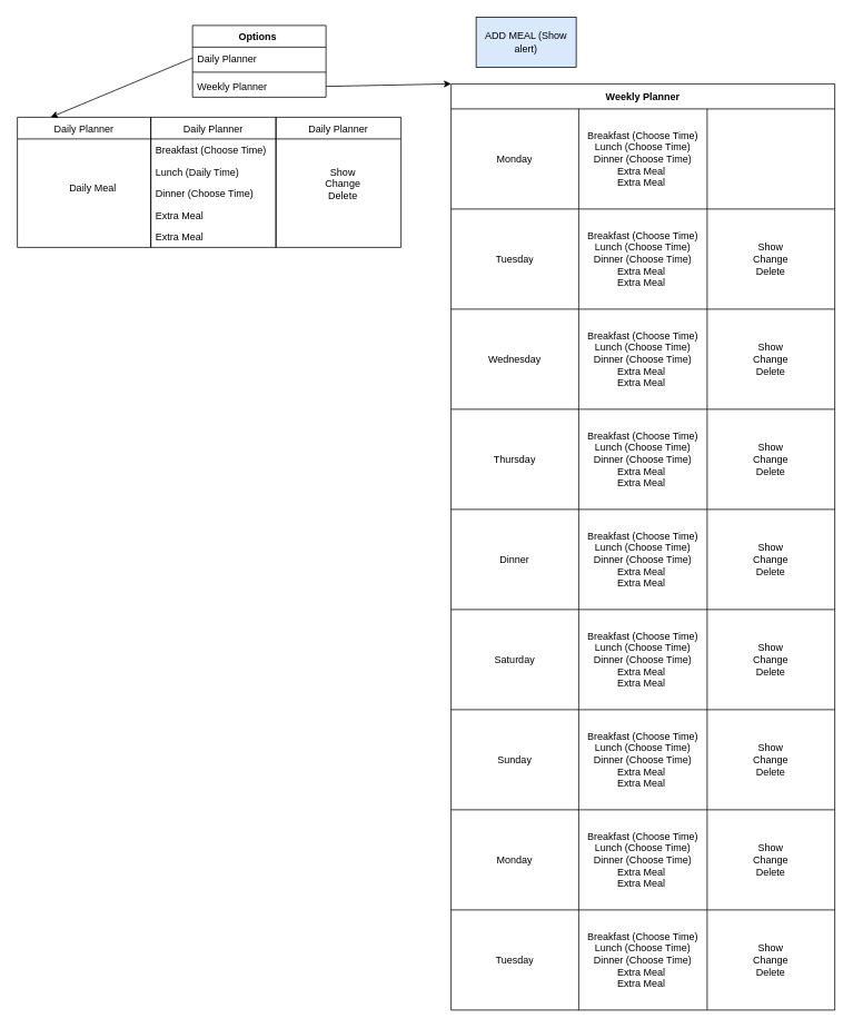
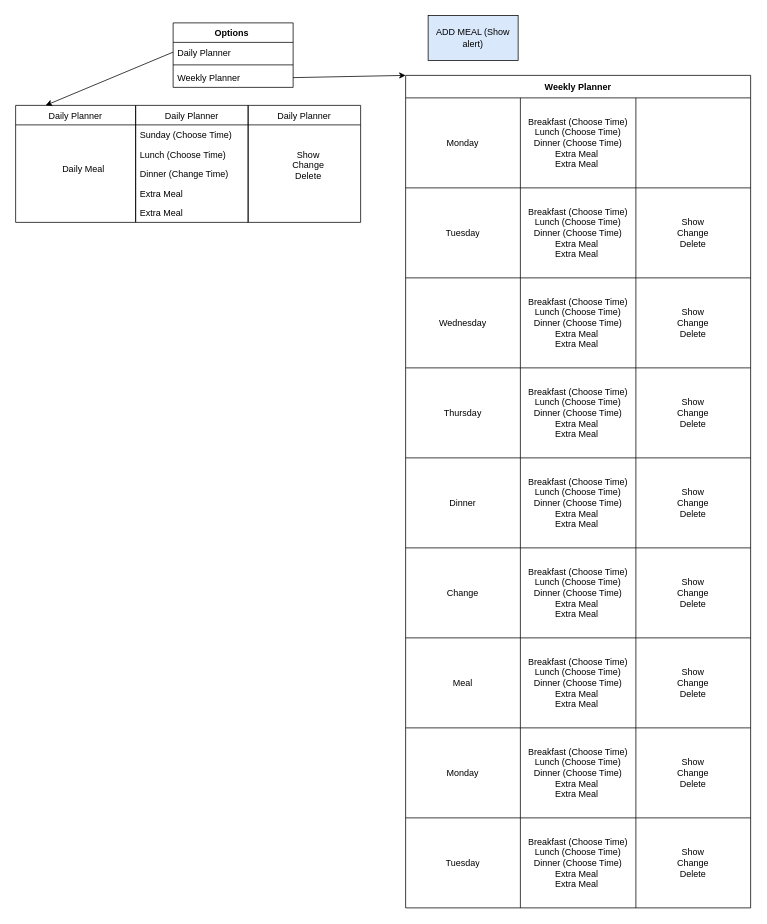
  <mxCell id="0" />
  <mxCell id="1" parent="0" />
  <mxCell id="2" value="Weekly Planner" style="shape=table;startSize=30;container=1;collapsible=0;childLayout=tableLayout;fontStyle=1;align=center;" vertex="1" parent="1"><mxGeometry x="540" y="100" width="460" height="1110" as="geometry" /></mxCell>
  <mxCell id="3" value="" style="shape=tableRow;horizontal=0;startSize=0;swimlaneHead=0;swimlaneBody=0;top=0;left=0;bottom=0;right=0;collapsible=0;dropTarget=0;fillColor=none;points=[[0,0.5],[1,0.5]];portConstraint=eastwest;" vertex="1" parent="2"><mxGeometry y="30" width="460" height="120" as="geometry" /></mxCell>
  <mxCell id="4" value="Monday" style="shape=partialRectangle;html=1;whiteSpace=wrap;connectable=0;fillColor=none;top=0;left=0;bottom=0;right=0;overflow=hidden;" vertex="1" parent="3"><mxGeometry width="153" height="120" as="geometry"><mxRectangle width="153" height="120" as="alternateBounds" /></mxGeometry></mxCell>
  <mxCell id="5" value="&lt;span style=&quot;text-align: left;&quot;&gt;Breakfast (Choose Time)&lt;br&gt;&lt;/span&gt;&lt;span style=&quot;text-align: left;&quot;&gt;Lunch (Choose Time)&lt;br&gt;&lt;/span&gt;&lt;span style=&quot;text-align: left;&quot;&gt;Dinner (Choose Time)&lt;br&gt;&lt;/span&gt;&lt;span style=&quot;text-align: left;&quot;&gt;Extra Meal&amp;nbsp;&lt;br&gt;&lt;/span&gt;&lt;span style=&quot;text-align: left;&quot;&gt;Extra Meal&amp;nbsp;&lt;/span&gt;&lt;span style=&quot;text-align: left;&quot;&gt;&lt;br&gt;&lt;/span&gt;" style="shape=partialRectangle;html=1;whiteSpace=wrap;connectable=0;fillColor=none;top=0;left=0;bottom=0;right=0;overflow=hidden;" vertex="1" parent="3"><mxGeometry x="153" width="154" height="120" as="geometry"><mxRectangle width="154" height="120" as="alternateBounds" /></mxGeometry></mxCell>
  <mxCell id="6" value="" style="shape=partialRectangle;html=1;whiteSpace=wrap;connectable=0;fillColor=none;top=0;left=0;bottom=0;right=0;overflow=hidden;" vertex="1" parent="3"><mxGeometry x="307" width="153" height="120" as="geometry"><mxRectangle width="153" height="120" as="alternateBounds" /></mxGeometry></mxCell>
  <mxCell id="7" value="" style="shape=tableRow;horizontal=0;startSize=0;swimlaneHead=0;swimlaneBody=0;top=0;left=0;bottom=0;right=0;collapsible=0;dropTarget=0;fillColor=none;points=[[0,0.5],[1,0.5]];portConstraint=eastwest;" vertex="1" parent="2"><mxGeometry y="150" width="460" height="120" as="geometry" /></mxCell>
  <mxCell id="8" value="Tuesday" style="shape=partialRectangle;html=1;whiteSpace=wrap;connectable=0;fillColor=none;top=0;left=0;bottom=0;right=0;overflow=hidden;" vertex="1" parent="7"><mxGeometry width="153" height="120" as="geometry"><mxRectangle width="153" height="120" as="alternateBounds" /></mxGeometry></mxCell>
  <mxCell id="9" value="&lt;span style=&quot;text-align: left;&quot;&gt;Breakfast (Choose Time)&lt;br&gt;&lt;/span&gt;&lt;span style=&quot;text-align: left;&quot;&gt;Lunch (Choose Time)&lt;br&gt;&lt;/span&gt;&lt;span style=&quot;text-align: left;&quot;&gt;Dinner (Choose Time)&lt;br&gt;&lt;/span&gt;&lt;span style=&quot;text-align: left;&quot;&gt;Extra Meal&amp;nbsp;&lt;br&gt;&lt;/span&gt;&lt;span style=&quot;text-align: left;&quot;&gt;Extra Meal&amp;nbsp;&lt;/span&gt;" style="shape=partialRectangle;html=1;whiteSpace=wrap;connectable=0;fillColor=none;top=0;left=0;bottom=0;right=0;overflow=hidden;" vertex="1" parent="7"><mxGeometry x="153" width="154" height="120" as="geometry"><mxRectangle width="154" height="120" as="alternateBounds" /></mxGeometry></mxCell>
  <mxCell id="10" value="Show&lt;br&gt;Change&lt;br&gt;Delete" style="shape=partialRectangle;html=1;whiteSpace=wrap;connectable=0;fillColor=none;top=0;left=0;bottom=0;right=0;overflow=hidden;" vertex="1" parent="7"><mxGeometry x="307" width="153" height="120" as="geometry"><mxRectangle width="153" height="120" as="alternateBounds" /></mxGeometry></mxCell>
  <mxCell id="11" value="" style="shape=tableRow;horizontal=0;startSize=0;swimlaneHead=0;swimlaneBody=0;top=0;left=0;bottom=0;right=0;collapsible=0;dropTarget=0;fillColor=none;points=[[0,0.5],[1,0.5]];portConstraint=eastwest;" vertex="1" parent="2"><mxGeometry y="270" width="460" height="120" as="geometry" /></mxCell>
  <mxCell id="12" value="Wednesday" style="shape=partialRectangle;html=1;whiteSpace=wrap;connectable=0;fillColor=none;top=0;left=0;bottom=0;right=0;overflow=hidden;" vertex="1" parent="11"><mxGeometry width="153" height="120" as="geometry"><mxRectangle width="153" height="120" as="alternateBounds" /></mxGeometry></mxCell>
  <mxCell id="13" value="&lt;span style=&quot;text-align: left;&quot;&gt;Breakfast (Choose Time)&lt;br&gt;&lt;/span&gt;&lt;span style=&quot;text-align: left;&quot;&gt;Lunch (Choose Time)&lt;br&gt;&lt;/span&gt;&lt;span style=&quot;text-align: left;&quot;&gt;Dinner (Choose Time)&lt;br&gt;&lt;/span&gt;&lt;span style=&quot;text-align: left;&quot;&gt;Extra Meal&amp;nbsp;&lt;br&gt;&lt;/span&gt;&lt;span style=&quot;text-align: left;&quot;&gt;Extra Meal&amp;nbsp;&lt;/span&gt;" style="shape=partialRectangle;html=1;whiteSpace=wrap;connectable=0;fillColor=none;top=0;left=0;bottom=0;right=0;overflow=hidden;" vertex="1" parent="11"><mxGeometry x="153" width="154" height="120" as="geometry"><mxRectangle width="154" height="120" as="alternateBounds" /></mxGeometry></mxCell>
  <mxCell id="14" value="Show&lt;br&gt;Change&lt;br&gt;Delete" style="shape=partialRectangle;html=1;whiteSpace=wrap;connectable=0;fillColor=none;top=0;left=0;bottom=0;right=0;overflow=hidden;" vertex="1" parent="11"><mxGeometry x="307" width="153" height="120" as="geometry"><mxRectangle width="153" height="120" as="alternateBounds" /></mxGeometry></mxCell>
  <mxCell id="15" value="" style="shape=tableRow;horizontal=0;startSize=0;swimlaneHead=0;swimlaneBody=0;top=0;left=0;bottom=0;right=0;collapsible=0;dropTarget=0;fillColor=none;points=[[0,0.5],[1,0.5]];portConstraint=eastwest;" vertex="1" parent="2"><mxGeometry y="390" width="460" height="120" as="geometry" /></mxCell>
  <mxCell id="16" value="Thursday" style="shape=partialRectangle;html=1;whiteSpace=wrap;connectable=0;fillColor=none;top=0;left=0;bottom=0;right=0;overflow=hidden;" vertex="1" parent="15"><mxGeometry width="153" height="120" as="geometry"><mxRectangle width="153" height="120" as="alternateBounds" /></mxGeometry></mxCell>
  <mxCell id="17" value="&lt;span style=&quot;text-align: left;&quot;&gt;Breakfast (Choose Time)&lt;br&gt;&lt;/span&gt;&lt;span style=&quot;text-align: left;&quot;&gt;Lunch (Choose Time)&lt;br&gt;&lt;/span&gt;&lt;span style=&quot;text-align: left;&quot;&gt;Dinner (Choose Time)&lt;br&gt;&lt;/span&gt;&lt;span style=&quot;text-align: left;&quot;&gt;Extra Meal&amp;nbsp;&lt;br&gt;&lt;/span&gt;&lt;span style=&quot;text-align: left;&quot;&gt;Extra Meal&amp;nbsp;&lt;/span&gt;" style="shape=partialRectangle;html=1;whiteSpace=wrap;connectable=0;fillColor=none;top=0;left=0;bottom=0;right=0;overflow=hidden;" vertex="1" parent="15"><mxGeometry x="153" width="154" height="120" as="geometry"><mxRectangle width="154" height="120" as="alternateBounds" /></mxGeometry></mxCell>
  <mxCell id="18" value="Show&lt;br&gt;Change&lt;br&gt;Delete" style="shape=partialRectangle;html=1;whiteSpace=wrap;connectable=0;fillColor=none;top=0;left=0;bottom=0;right=0;overflow=hidden;" vertex="1" parent="15"><mxGeometry x="307" width="153" height="120" as="geometry"><mxRectangle width="153" height="120" as="alternateBounds" /></mxGeometry></mxCell>
  <mxCell id="19" value="" style="shape=tableRow;horizontal=0;startSize=0;swimlaneHead=0;swimlaneBody=0;top=0;left=0;bottom=0;right=0;collapsible=0;dropTarget=0;fillColor=none;points=[[0,0.5],[1,0.5]];portConstraint=eastwest;" vertex="1" parent="2"><mxGeometry y="510" width="460" height="120" as="geometry" /></mxCell>
  <mxCell id="20" value="Dinner" style="shape=partialRectangle;html=1;whiteSpace=wrap;connectable=0;fillColor=none;top=0;left=0;bottom=0;right=0;overflow=hidden;" vertex="1" parent="19"><mxGeometry width="153" height="120" as="geometry"><mxRectangle width="153" height="120" as="alternateBounds" /></mxGeometry></mxCell>
  <mxCell id="21" value="&lt;span style=&quot;text-align: left;&quot;&gt;Breakfast (Choose Time)&lt;br&gt;&lt;/span&gt;&lt;span style=&quot;text-align: left;&quot;&gt;Lunch (Choose Time)&lt;br&gt;&lt;/span&gt;&lt;span style=&quot;text-align: left;&quot;&gt;Dinner (Choose Time)&lt;br&gt;&lt;/span&gt;&lt;span style=&quot;text-align: left;&quot;&gt;Extra Meal&amp;nbsp;&lt;br&gt;&lt;/span&gt;&lt;span style=&quot;text-align: left;&quot;&gt;Extra Meal&amp;nbsp;&lt;/span&gt;" style="shape=partialRectangle;html=1;whiteSpace=wrap;connectable=0;fillColor=none;top=0;left=0;bottom=0;right=0;overflow=hidden;" vertex="1" parent="19"><mxGeometry x="153" width="154" height="120" as="geometry"><mxRectangle width="154" height="120" as="alternateBounds" /></mxGeometry></mxCell>
  <mxCell id="22" value="Show&lt;br&gt;Change&lt;br&gt;Delete" style="shape=partialRectangle;html=1;whiteSpace=wrap;connectable=0;fillColor=none;top=0;left=0;bottom=0;right=0;overflow=hidden;" vertex="1" parent="19"><mxGeometry x="307" width="153" height="120" as="geometry"><mxRectangle width="153" height="120" as="alternateBounds" /></mxGeometry></mxCell>
  <mxCell id="23" value="" style="shape=tableRow;horizontal=0;startSize=0;swimlaneHead=0;swimlaneBody=0;top=0;left=0;bottom=0;right=0;collapsible=0;dropTarget=0;fillColor=none;points=[[0,0.5],[1,0.5]];portConstraint=eastwest;" vertex="1" parent="2"><mxGeometry y="630" width="460" height="120" as="geometry" /></mxCell>
- <mxCell id="24" value="Saturday" style="shape=partialRectangle;html=1;whiteSpace=wrap;connectable=0;fillColor=none;top=0;left=0;bottom=0;right=0;overflow=hidden;" vertex="1" parent="23"><mxGeometry width="153" height="120" as="geometry"><mxRectangle width="153" height="120" as="alternateBounds" /></mxGeometry></mxCell>
+ <mxCell id="24" value="Change" style="shape=partialRectangle;html=1;whiteSpace=wrap;connectable=0;fillColor=none;top=0;left=0;bottom=0;right=0;overflow=hidden;" vertex="1" parent="23"><mxGeometry width="153" height="120" as="geometry"><mxRectangle width="153" height="120" as="alternateBounds" /></mxGeometry></mxCell>
  <mxCell id="25" value="&lt;span style=&quot;text-align: left;&quot;&gt;Breakfast (Choose Time)&lt;br&gt;&lt;/span&gt;&lt;span style=&quot;text-align: left;&quot;&gt;Lunch (Choose Time)&lt;br&gt;&lt;/span&gt;&lt;span style=&quot;text-align: left;&quot;&gt;Dinner (Choose Time)&lt;br&gt;&lt;/span&gt;&lt;span style=&quot;text-align: left;&quot;&gt;Extra Meal&amp;nbsp;&lt;br&gt;&lt;/span&gt;&lt;span style=&quot;text-align: left;&quot;&gt;Extra Meal&amp;nbsp;&lt;/span&gt;" style="shape=partialRectangle;html=1;whiteSpace=wrap;connectable=0;fillColor=none;top=0;left=0;bottom=0;right=0;overflow=hidden;" vertex="1" parent="23"><mxGeometry x="153" width="154" height="120" as="geometry"><mxRectangle width="154" height="120" as="alternateBounds" /></mxGeometry></mxCell>
  <mxCell id="26" value="Show&lt;br&gt;Change&lt;br&gt;Delete" style="shape=partialRectangle;html=1;whiteSpace=wrap;connectable=0;fillColor=none;top=0;left=0;bottom=0;right=0;overflow=hidden;" vertex="1" parent="23"><mxGeometry x="307" width="153" height="120" as="geometry"><mxRectangle width="153" height="120" as="alternateBounds" /></mxGeometry></mxCell>
  <mxCell id="27" value="" style="shape=tableRow;horizontal=0;startSize=0;swimlaneHead=0;swimlaneBody=0;top=0;left=0;bottom=0;right=0;collapsible=0;dropTarget=0;fillColor=none;points=[[0,0.5],[1,0.5]];portConstraint=eastwest;" vertex="1" parent="2"><mxGeometry y="750" width="460" height="120" as="geometry" /></mxCell>
- <mxCell id="28" value="Sunday" style="shape=partialRectangle;html=1;whiteSpace=wrap;connectable=0;fillColor=none;top=0;left=0;bottom=0;right=0;overflow=hidden;" vertex="1" parent="27"><mxGeometry width="153" height="120" as="geometry"><mxRectangle width="153" height="120" as="alternateBounds" /></mxGeometry></mxCell>
+ <mxCell id="28" value="Meal" style="shape=partialRectangle;html=1;whiteSpace=wrap;connectable=0;fillColor=none;top=0;left=0;bottom=0;right=0;overflow=hidden;" vertex="1" parent="27"><mxGeometry width="153" height="120" as="geometry"><mxRectangle width="153" height="120" as="alternateBounds" /></mxGeometry></mxCell>
  <mxCell id="29" value="&lt;span style=&quot;text-align: left;&quot;&gt;Breakfast (Choose Time)&lt;br&gt;&lt;/span&gt;&lt;span style=&quot;text-align: left;&quot;&gt;Lunch (Choose Time)&lt;br&gt;&lt;/span&gt;&lt;span style=&quot;text-align: left;&quot;&gt;Dinner (Choose Time)&lt;br&gt;&lt;/span&gt;&lt;span style=&quot;text-align: left;&quot;&gt;Extra Meal&amp;nbsp;&lt;br&gt;&lt;/span&gt;&lt;span style=&quot;text-align: left;&quot;&gt;Extra Meal&amp;nbsp;&lt;/span&gt;" style="shape=partialRectangle;html=1;whiteSpace=wrap;connectable=0;fillColor=none;top=0;left=0;bottom=0;right=0;overflow=hidden;" vertex="1" parent="27"><mxGeometry x="153" width="154" height="120" as="geometry"><mxRectangle width="154" height="120" as="alternateBounds" /></mxGeometry></mxCell>
  <mxCell id="30" value="Show&lt;br&gt;Change&lt;br&gt;Delete" style="shape=partialRectangle;html=1;whiteSpace=wrap;connectable=0;fillColor=none;top=0;left=0;bottom=0;right=0;overflow=hidden;" vertex="1" parent="27"><mxGeometry x="307" width="153" height="120" as="geometry"><mxRectangle width="153" height="120" as="alternateBounds" /></mxGeometry></mxCell>
  <mxCell id="31" value="" style="shape=tableRow;horizontal=0;startSize=0;swimlaneHead=0;swimlaneBody=0;top=0;left=0;bottom=0;right=0;collapsible=0;dropTarget=0;fillColor=none;points=[[0,0.5],[1,0.5]];portConstraint=eastwest;" vertex="1" parent="2"><mxGeometry y="870" width="460" height="120" as="geometry" /></mxCell>
  <mxCell id="32" value="Monday" style="shape=partialRectangle;html=1;whiteSpace=wrap;connectable=0;fillColor=none;top=0;left=0;bottom=0;right=0;overflow=hidden;" vertex="1" parent="31"><mxGeometry width="153" height="120" as="geometry"><mxRectangle width="153" height="120" as="alternateBounds" /></mxGeometry></mxCell>
  <mxCell id="33" value="&lt;span style=&quot;text-align: left;&quot;&gt;Breakfast (Choose Time)&lt;br&gt;&lt;/span&gt;&lt;span style=&quot;text-align: left;&quot;&gt;Lunch (Choose Time)&lt;br&gt;&lt;/span&gt;&lt;span style=&quot;text-align: left;&quot;&gt;Dinner (Choose Time)&lt;br&gt;&lt;/span&gt;&lt;span style=&quot;text-align: left;&quot;&gt;Extra Meal&amp;nbsp;&lt;br&gt;&lt;/span&gt;&lt;span style=&quot;text-align: left;&quot;&gt;Extra Meal&amp;nbsp;&lt;/span&gt;&lt;span style=&quot;text-align: left;&quot;&gt;&lt;br&gt;&lt;/span&gt;" style="shape=partialRectangle;html=1;whiteSpace=wrap;connectable=0;fillColor=none;top=0;left=0;bottom=0;right=0;overflow=hidden;" vertex="1" parent="31"><mxGeometry x="153" width="154" height="120" as="geometry"><mxRectangle width="154" height="120" as="alternateBounds" /></mxGeometry></mxCell>
  <mxCell id="34" value="Show&lt;br&gt;Change&lt;br&gt;Delete" style="shape=partialRectangle;html=1;whiteSpace=wrap;connectable=0;fillColor=none;top=0;left=0;bottom=0;right=0;overflow=hidden;" vertex="1" parent="31"><mxGeometry x="307" width="153" height="120" as="geometry"><mxRectangle width="153" height="120" as="alternateBounds" /></mxGeometry></mxCell>
  <mxCell id="35" value="" style="shape=tableRow;horizontal=0;startSize=0;swimlaneHead=0;swimlaneBody=0;top=0;left=0;bottom=0;right=0;collapsible=0;dropTarget=0;fillColor=none;points=[[0,0.5],[1,0.5]];portConstraint=eastwest;" vertex="1" parent="2"><mxGeometry y="990" width="460" height="120" as="geometry" /></mxCell>
  <mxCell id="36" value="Tuesday" style="shape=partialRectangle;html=1;whiteSpace=wrap;connectable=0;fillColor=none;top=0;left=0;bottom=0;right=0;overflow=hidden;" vertex="1" parent="35"><mxGeometry width="153" height="120" as="geometry"><mxRectangle width="153" height="120" as="alternateBounds" /></mxGeometry></mxCell>
  <mxCell id="37" value="&lt;span style=&quot;text-align: left;&quot;&gt;Breakfast (Choose Time)&lt;br&gt;&lt;/span&gt;&lt;span style=&quot;text-align: left;&quot;&gt;Lunch (Choose Time)&lt;br&gt;&lt;/span&gt;&lt;span style=&quot;text-align: left;&quot;&gt;Dinner (Choose Time)&lt;br&gt;&lt;/span&gt;&lt;span style=&quot;text-align: left;&quot;&gt;Extra Meal&amp;nbsp;&lt;br&gt;&lt;/span&gt;&lt;span style=&quot;text-align: left;&quot;&gt;Extra Meal&amp;nbsp;&lt;/span&gt;" style="shape=partialRectangle;html=1;whiteSpace=wrap;connectable=0;fillColor=none;top=0;left=0;bottom=0;right=0;overflow=hidden;" vertex="1" parent="35"><mxGeometry x="153" width="154" height="120" as="geometry"><mxRectangle width="154" height="120" as="alternateBounds" /></mxGeometry></mxCell>
  <mxCell id="38" value="Show&lt;br&gt;Change&lt;br&gt;Delete" style="shape=partialRectangle;html=1;whiteSpace=wrap;connectable=0;fillColor=none;top=0;left=0;bottom=0;right=0;overflow=hidden;" vertex="1" parent="35"><mxGeometry x="307" width="153" height="120" as="geometry"><mxRectangle width="153" height="120" as="alternateBounds" /></mxGeometry></mxCell>
  <mxCell id="39" value="ADD MEAL (Show alert)" style="rounded=0;whiteSpace=wrap;html=1;fillColor=#dae8fc;" vertex="1" parent="1"><mxGeometry x="570" y="20" width="120" height="60" as="geometry" /></mxCell>
  <mxCell id="40" value="Options " style="swimlane;fontStyle=1;align=center;verticalAlign=top;childLayout=stackLayout;horizontal=1;startSize=26;horizontalStack=0;resizeParent=1;resizeParentMax=0;resizeLast=0;collapsible=1;marginBottom=0;" vertex="1" parent="1"><mxGeometry x="230" y="30" width="160" height="86" as="geometry" /></mxCell>
  <mxCell id="41" value="Daily Planner" style="text;strokeColor=none;fillColor=none;align=left;verticalAlign=top;spacingLeft=4;spacingRight=4;overflow=hidden;rotatable=0;points=[[0,0.5],[1,0.5]];portConstraint=eastwest;" vertex="1" parent="40"><mxGeometry y="26" width="160" height="26" as="geometry" /></mxCell>
  <mxCell id="42" value="" style="line;strokeWidth=1;fillColor=none;align=left;verticalAlign=middle;spacingTop=-1;spacingLeft=3;spacingRight=3;rotatable=0;labelPosition=right;points=[];portConstraint=eastwest;strokeColor=inherit;" vertex="1" parent="40"><mxGeometry y="52" width="160" height="8" as="geometry" /></mxCell>
  <mxCell id="43" value="Weekly Planner" style="text;strokeColor=none;fillColor=none;align=left;verticalAlign=top;spacingLeft=4;spacingRight=4;overflow=hidden;rotatable=0;points=[[0,0.5],[1,0.5]];portConstraint=eastwest;" vertex="1" parent="40"><mxGeometry y="60" width="160" height="26" as="geometry" /></mxCell>
  <mxCell id="44" style="edgeStyle=none;html=1;exitX=1;exitY=0.5;exitDx=0;exitDy=0;entryX=0;entryY=0;entryDx=0;entryDy=0;" edge="1" parent="1" source="43" target="2"><mxGeometry relative="1" as="geometry" /></mxCell>
  <mxCell id="45" style="edgeStyle=none;html=1;exitX=0;exitY=0.5;exitDx=0;exitDy=0;entryX=0.25;entryY=0;entryDx=0;entryDy=0;" edge="1" parent="1" source="41" target="46"><mxGeometry relative="1" as="geometry"><mxPoint x="170" y="160" as="targetPoint" /></mxGeometry></mxCell>
  <mxCell id="46" value="Daily Planner" style="swimlane;fontStyle=0;childLayout=stackLayout;horizontal=1;startSize=26;fillColor=none;horizontalStack=0;resizeParent=1;resizeParentMax=0;resizeLast=0;collapsible=1;marginBottom=0;" vertex="1" parent="1"><mxGeometry x="20" y="140" width="160" height="156" as="geometry" /></mxCell>
  <mxCell id="47" value="Daily Planner" style="swimlane;fontStyle=0;childLayout=stackLayout;horizontal=1;startSize=26;fillColor=none;horizontalStack=0;resizeParent=1;resizeParentMax=0;resizeLast=0;collapsible=1;marginBottom=0;" vertex="1" parent="1"><mxGeometry x="180" y="140" width="150" height="156" as="geometry" /></mxCell>
- <mxCell id="48" value="Breakfast (Choose Time)" style="text;strokeColor=none;fillColor=none;align=left;verticalAlign=top;spacingLeft=4;spacingRight=4;overflow=hidden;rotatable=0;points=[[0,0.5],[1,0.5]];portConstraint=eastwest;" vertex="1" parent="47"><mxGeometry y="26" width="150" height="26" as="geometry" /></mxCell>
- <mxCell id="49" value="Lunch (Daily Time)" style="text;strokeColor=none;fillColor=none;align=left;verticalAlign=top;spacingLeft=4;spacingRight=4;overflow=hidden;rotatable=0;points=[[0,0.5],[1,0.5]];portConstraint=eastwest;" vertex="1" parent="47"><mxGeometry y="52" width="150" height="26" as="geometry" /></mxCell>
- <mxCell id="50" value="Dinner (Choose Time)" style="text;strokeColor=none;fillColor=none;align=left;verticalAlign=top;spacingLeft=4;spacingRight=4;overflow=hidden;rotatable=0;points=[[0,0.5],[1,0.5]];portConstraint=eastwest;" vertex="1" parent="47"><mxGeometry y="78" width="150" height="26" as="geometry" /></mxCell>
+ <mxCell id="48" value="Sunday (Choose Time)" style="text;strokeColor=none;fillColor=none;align=left;verticalAlign=top;spacingLeft=4;spacingRight=4;overflow=hidden;rotatable=0;points=[[0,0.5],[1,0.5]];portConstraint=eastwest;" vertex="1" parent="47"><mxGeometry y="26" width="150" height="26" as="geometry" /></mxCell>
+ <mxCell id="49" value="Lunch (Choose Time)" style="text;strokeColor=none;fillColor=none;align=left;verticalAlign=top;spacingLeft=4;spacingRight=4;overflow=hidden;rotatable=0;points=[[0,0.5],[1,0.5]];portConstraint=eastwest;" vertex="1" parent="47"><mxGeometry y="52" width="150" height="26" as="geometry" /></mxCell>
+ <mxCell id="50" value="Dinner (Change Time)" style="text;strokeColor=none;fillColor=none;align=left;verticalAlign=top;spacingLeft=4;spacingRight=4;overflow=hidden;rotatable=0;points=[[0,0.5],[1,0.5]];portConstraint=eastwest;" vertex="1" parent="47"><mxGeometry y="78" width="150" height="26" as="geometry" /></mxCell>
  <mxCell id="51" value="Extra Meal " style="text;strokeColor=none;fillColor=none;align=left;verticalAlign=top;spacingLeft=4;spacingRight=4;overflow=hidden;rotatable=0;points=[[0,0.5],[1,0.5]];portConstraint=eastwest;" vertex="1" parent="47"><mxGeometry y="104" width="150" height="26" as="geometry" /></mxCell>
  <mxCell id="52" value="Extra Meal" style="text;strokeColor=none;fillColor=none;align=left;verticalAlign=top;spacingLeft=4;spacingRight=4;overflow=hidden;rotatable=0;points=[[0,0.5],[1,0.5]];portConstraint=eastwest;" vertex="1" parent="47"><mxGeometry y="130" width="150" height="26" as="geometry" /></mxCell>
  <mxCell id="53" value="Daily Planner" style="swimlane;fontStyle=0;childLayout=stackLayout;horizontal=1;startSize=26;fillColor=none;horizontalStack=0;resizeParent=1;resizeParentMax=0;resizeLast=0;collapsible=1;marginBottom=0;" vertex="1" parent="1"><mxGeometry x="330" y="140" width="150" height="156" as="geometry" /></mxCell>
  <mxCell id="54" value="Daily Meal" style="text;html=1;align=center;verticalAlign=middle;resizable=0;points=[];autosize=1;strokeColor=none;fillColor=none;" vertex="1" parent="1"><mxGeometry x="70" y="210" width="80" height="30" as="geometry" /></mxCell>
  <mxCell id="55" value="&lt;span style=&quot;&quot;&gt;Show&lt;/span&gt;&lt;br style=&quot;&quot;&gt;&lt;span style=&quot;&quot;&gt;Change&lt;/span&gt;&lt;br style=&quot;&quot;&gt;&lt;span style=&quot;&quot;&gt;Delete&lt;/span&gt;" style="text;html=1;align=center;verticalAlign=middle;resizable=0;points=[];autosize=1;strokeColor=none;fillColor=none;" vertex="1" parent="1"><mxGeometry x="375" y="190" width="70" height="60" as="geometry" /></mxCell>
